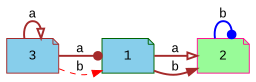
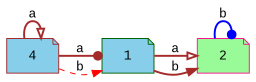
  digraph {
    rankdir=LR
    fontname="Liberation Mono"
    node [shape=note style=filled fillcolor=skyblue fontname="Liberation Mono"]
    edge [color=brown style=bold arrowhead=onormal fontname="Liberation Mono"]
-   n1 [label=3 color=brown]
+   n1 [label=4 color=brown]
    n2 [label=1 color=darkgreen]
    n3 [label=2 fillcolor=palegreen color=deeppink]
    n1 -> n1 [label=a]
    n1 -> n2 [label=a arrowhead=dot]
    n1 -> n2 [label=b color=red style=dashed arrowhead=normal]
    n2 -> n3 [label=a]
    n2 -> n3 [label=b arrowhead=normal]
    n3 -> n3 [label=b color=blue arrowhead=dot]
  }
